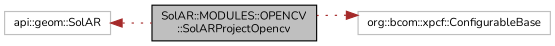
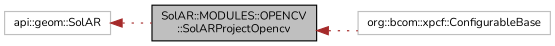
  digraph {
    fontname=Nunito
    rankdir=LR
    node [color=grey75 fillcolor=white fontname=Nunito fontsize=10 shape=record style=filled]
    edge [color=brown dir=back fontname=Nunito fontsize=10 labelfontname=Helvetica labelfontsize=10 style=dotted]
    n1 [color=black fillcolor=grey75 fontcolor=black height=0.2 label="SolAR::MODULES::OPENCV\l::SolARProjectOpencv" width=0.4]
    n2 [height=0.2 label="org::bcom::xpcf::ConfigurableBase" width=0.4]
    n3 [height=0.2 label="api::geom::SolAR" width=0.4]
-   n2 -> n1
+   n1 -> n2
    n3 -> n1
  }
